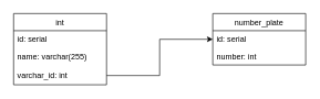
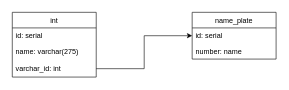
  <mxCell id="0" />
  <mxCell id="1" parent="0" />
  <mxCell id="2" value="int" style="swimlane;fontStyle=0;childLayout=stackLayout;horizontal=1;startSize=26;horizontalStack=0;resizeParent=1;resizeParentMax=0;resizeLast=0;collapsible=1;marginBottom=0;" parent="1" vertex="1"><mxGeometry x="20" y="20" width="140" height="108" as="geometry" /></mxCell>
  <mxCell id="3" value="id: serial" style="text;strokeColor=none;fillColor=none;align=left;verticalAlign=top;spacingLeft=4;spacingRight=4;overflow=hidden;rotatable=0;points=[[0,0.5],[1,0.5]];portConstraint=eastwest;" parent="2" vertex="1"><mxGeometry y="26" width="140" height="26" as="geometry" /></mxCell>
- <mxCell id="4" value="name: varchar(255)" style="text;strokeColor=none;fillColor=none;align=left;verticalAlign=top;spacingLeft=4;spacingRight=4;overflow=hidden;rotatable=0;points=[[0,0.5],[1,0.5]];portConstraint=eastwest;" parent="2" vertex="1"><mxGeometry y="52" width="140" height="28" as="geometry" /></mxCell>
+ <mxCell id="4" value="name: varchar(275)" style="text;strokeColor=none;fillColor=none;align=left;verticalAlign=top;spacingLeft=4;spacingRight=4;overflow=hidden;rotatable=0;points=[[0,0.5],[1,0.5]];portConstraint=eastwest;" parent="2" vertex="1"><mxGeometry y="52" width="140" height="28" as="geometry" /></mxCell>
  <mxCell id="5" value="varchar_id: int" style="text;strokeColor=none;fillColor=none;align=left;verticalAlign=top;spacingLeft=4;spacingRight=4;overflow=hidden;rotatable=0;points=[[0,0.5],[1,0.5]];portConstraint=eastwest;" parent="2" vertex="1"><mxGeometry y="80" width="140" height="28" as="geometry" /></mxCell>
- <mxCell id="6" value="number_plate" style="swimlane;fontStyle=0;childLayout=stackLayout;horizontal=1;startSize=26;horizontalStack=0;resizeParent=1;resizeParentMax=0;resizeLast=0;collapsible=1;marginBottom=0;" parent="1" vertex="1"><mxGeometry x="320" y="20" width="140" height="78" as="geometry" /></mxCell>
+ <mxCell id="6" value="name_plate" style="swimlane;fontStyle=0;childLayout=stackLayout;horizontal=1;startSize=26;horizontalStack=0;resizeParent=1;resizeParentMax=0;resizeLast=0;collapsible=1;marginBottom=0;" parent="1" vertex="1"><mxGeometry x="320" y="20" width="140" height="78" as="geometry" /></mxCell>
  <mxCell id="7" value="id: serial" style="text;strokeColor=none;fillColor=none;align=left;verticalAlign=top;spacingLeft=4;spacingRight=4;overflow=hidden;rotatable=0;points=[[0,0.5],[1,0.5]];portConstraint=eastwest;" parent="6" vertex="1"><mxGeometry y="26" width="140" height="26" as="geometry" /></mxCell>
- <mxCell id="8" value="number: int" style="text;strokeColor=none;fillColor=none;align=left;verticalAlign=top;spacingLeft=4;spacingRight=4;overflow=hidden;rotatable=0;points=[[0,0.5],[1,0.5]];portConstraint=eastwest;" parent="6" vertex="1"><mxGeometry y="52" width="140" height="26" as="geometry" /></mxCell>
+ <mxCell id="8" value="number: name" style="text;strokeColor=none;fillColor=none;align=left;verticalAlign=top;spacingLeft=4;spacingRight=4;overflow=hidden;rotatable=0;points=[[0,0.5],[1,0.5]];portConstraint=eastwest;" parent="6" vertex="1"><mxGeometry y="52" width="140" height="26" as="geometry" /></mxCell>
  <mxCell id="9" style="edgeStyle=orthogonalEdgeStyle;rounded=0;orthogonalLoop=1;jettySize=auto;html=1;exitX=1;exitY=0.5;exitDx=0;exitDy=0;entryX=0;entryY=0.5;entryDx=0;entryDy=0;" edge="1" parent="1" source="5" target="7"><mxGeometry relative="1" as="geometry" /></mxCell>
